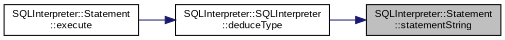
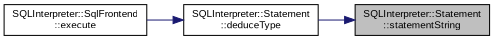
  digraph {
    fontname="Liberation Sans"
    rankdir=RL
    node [color=black fillcolor=white fontname="Liberation Sans" fontsize=10 shape=record style=filled]
    edge [color=midnightblue dir=back fontname="Liberation Sans" fontsize=10 labelfontname=Helvetica labelfontsize=10 style=solid]
    n1 [fillcolor=grey75 fontcolor=black height=0.2 label="SQLInterpreter::Statement\l::statementString" width=0.4]
-   n2 [height=0.2 label="SQLInterpreter::SQLInterpreter\l::deduceType" width=0.4]
-   n3 [height=0.2 label="SQLInterpreter::Statement\l::execute" width=0.4]
+   n2 [height=0.2 label="SQLInterpreter::Statement\l::deduceType" width=0.4]
+   n3 [height=0.2 label="SQLInterpreter::SqlFrontend\l::execute" width=0.4]
    n1 -> n2
    n2 -> n3
  }
